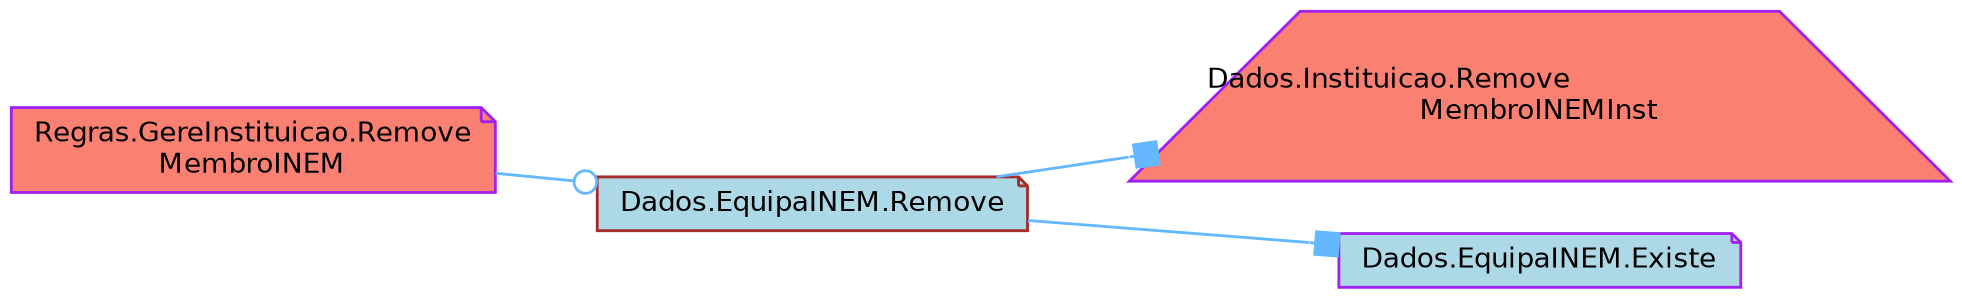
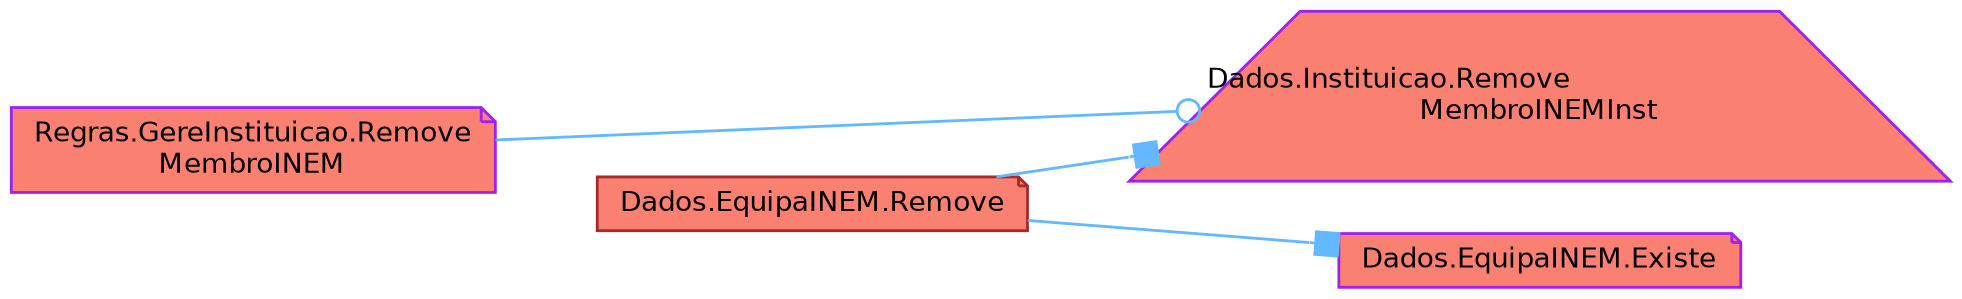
  digraph {
    rankdir=LR
    node [color=purple fillcolor=salmon fontname=Helvetica fontsize=10 shape=note style=filled]
    edge [arrowhead=box color=steelblue1 fontname=Helvetica fontsize=10 labelfontname=Helvetica labelfontsize=10 style=solid]
    n1 [fontcolor=black height=0.2 label="Regras.GereInstituicao.Remove\lMembroINEM" width=0.4]
    n2 [height=0.2 label="Dados.Instituicao.Remove\lMembroINEMInst" shape=trapezium width=0.4]
-   n3 [color=brown fillcolor=lightblue height=0.2 label="Dados.EquipaINEM.Remove" width=0.4]
-   n4 [fillcolor=lightblue height=0.2 label="Dados.EquipaINEM.Existe" width=0.4]
-   n1 -> n3 [arrowhead=odot]
+   n3 [color=brown height=0.2 label="Dados.EquipaINEM.Remove" width=0.4]
+   n4 [height=0.2 label="Dados.EquipaINEM.Existe" width=0.4]
+   n1 -> n2 [arrowhead=odot]
    n3 -> n2
    n3 -> n4
  }
